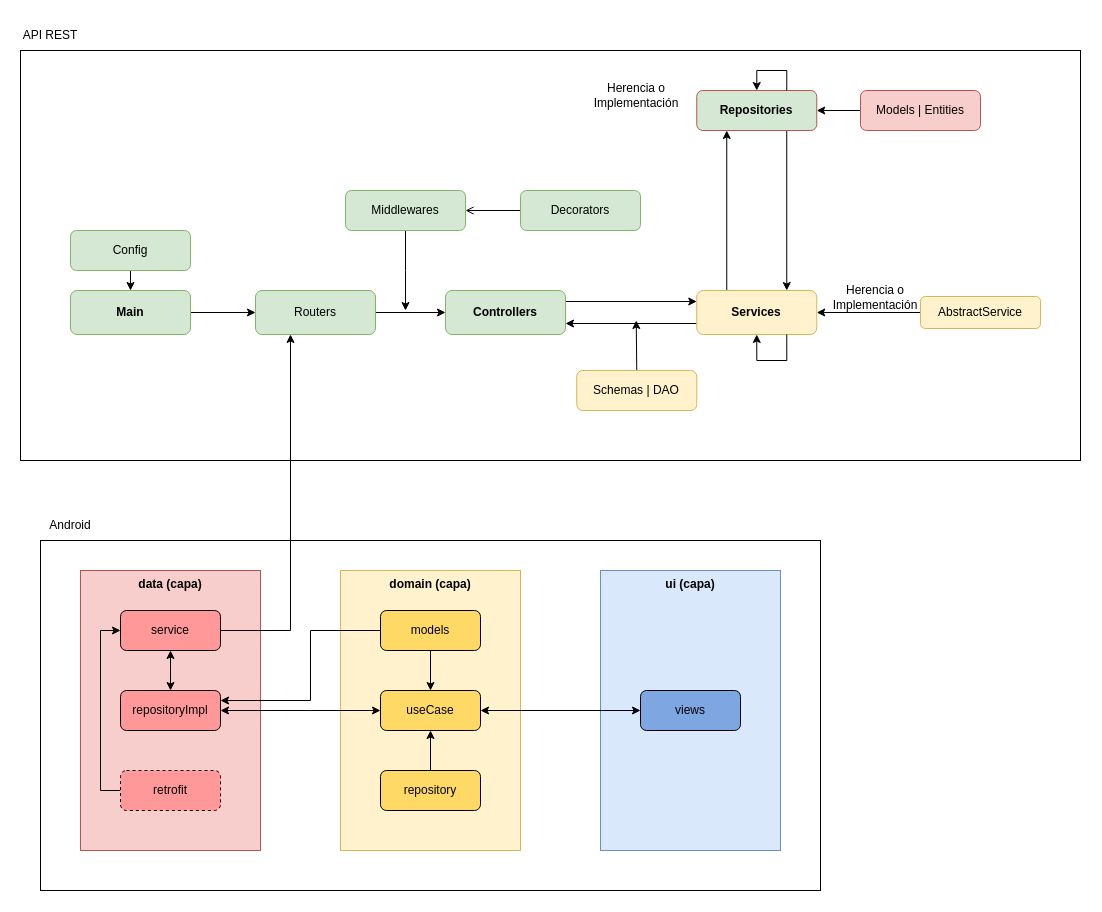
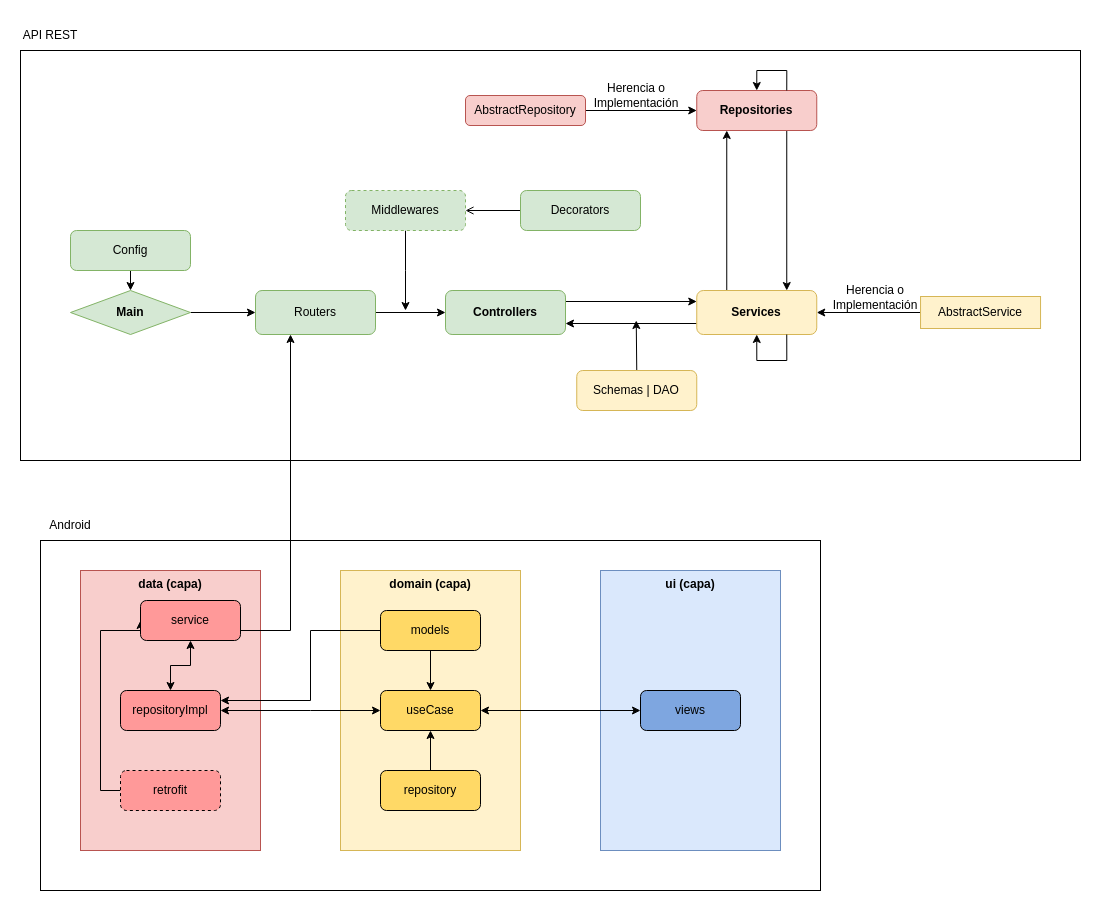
  <mxCell id="0" />
  <mxCell id="1" parent="0" />
  <mxCell id="2" value="" style="rounded=0;whiteSpace=wrap;html=1;" vertex="1" parent="1"><mxGeometry x="20" y="50" width="1060" height="410" as="geometry" /></mxCell>
  <mxCell id="3" value="" style="rounded=0;whiteSpace=wrap;html=1;" vertex="1" parent="1"><mxGeometry x="40" y="540" width="780" height="350" as="geometry" /></mxCell>
  <mxCell id="4" value="&lt;b&gt;ui (capa)&lt;/b&gt;" style="rounded=0;whiteSpace=wrap;html=1;align=center;verticalAlign=top;fillColor=#dae8fc;strokeColor=#6c8ebf;" vertex="1" parent="1"><mxGeometry x="600" y="570" width="180" height="280" as="geometry" /></mxCell>
  <mxCell id="5" value="&lt;b&gt;domain (capa)&lt;/b&gt;" style="rounded=0;whiteSpace=wrap;html=1;align=center;verticalAlign=top;fillColor=#fff2cc;strokeColor=#d6b656;" vertex="1" parent="1"><mxGeometry x="340" y="570" width="180" height="280" as="geometry" /></mxCell>
  <mxCell id="6" value="&lt;b&gt;data (capa)&lt;/b&gt;" style="rounded=0;whiteSpace=wrap;html=1;align=center;verticalAlign=top;fillColor=#f8cecc;strokeColor=#b85450;" vertex="1" parent="1"><mxGeometry x="80" y="570" width="180" height="280" as="geometry" /></mxCell>
  <mxCell id="7" value="" style="edgeStyle=orthogonalEdgeStyle;rounded=0;orthogonalLoop=1;jettySize=auto;html=1;entryX=0;entryY=0.5;entryDx=0;entryDy=0;" edge="1" parent="1" source="8" target="11"><mxGeometry relative="1" as="geometry"><Array as="points"><mxPoint x="100" y="790" /><mxPoint x="100" y="630" /></Array></mxGeometry></mxCell>
  <mxCell id="8" value="retrofit" style="rounded=1;whiteSpace=wrap;html=1;fillColor=#FF9999;strokeColor=#000000;dashed=1;" vertex="1" parent="1"><mxGeometry x="120" y="770" width="100" height="40" as="geometry" /></mxCell>
  <mxCell id="9" value="" style="edgeStyle=orthogonalEdgeStyle;rounded=0;orthogonalLoop=1;jettySize=auto;html=1;startArrow=classic;startFill=1;" edge="1" parent="1" source="11" target="13"><mxGeometry relative="1" as="geometry" /></mxCell>
  <mxCell id="10" style="edgeStyle=orthogonalEdgeStyle;rounded=0;orthogonalLoop=1;jettySize=auto;html=1;exitX=1;exitY=0.5;exitDx=0;exitDy=0;" edge="1" parent="1" source="11" target="28"><mxGeometry relative="1" as="geometry"><Array as="points"><mxPoint x="290" y="630" /></Array></mxGeometry></mxCell>
- <mxCell id="11" value="service" style="rounded=1;whiteSpace=wrap;html=1;fillColor=#FF9999;strokeColor=#000000;" vertex="1" parent="1"><mxGeometry x="120" y="610" width="100" height="40" as="geometry" /></mxCell>
+ <mxCell id="11" value="service" style="rounded=1;whiteSpace=wrap;html=1;fillColor=#FF9999;strokeColor=#000000;" vertex="1" parent="1"><mxGeometry x="140" y="600" width="100" height="40" as="geometry" /></mxCell>
  <mxCell id="12" value="" style="edgeStyle=orthogonalEdgeStyle;rounded=0;orthogonalLoop=1;jettySize=auto;html=1;entryX=0;entryY=0.5;entryDx=0;entryDy=0;strokeColor=default;flowAnimation=0;shadow=0;startArrow=classic;startFill=1;" edge="1" parent="1" source="13" target="20"><mxGeometry relative="1" as="geometry"><Array as="points"><mxPoint x="310" y="710" /><mxPoint x="310" y="710" /></Array></mxGeometry></mxCell>
  <mxCell id="13" value="repositoryImpl" style="rounded=1;whiteSpace=wrap;html=1;fillColor=#FF9999;strokeColor=#000000;" vertex="1" parent="1"><mxGeometry x="120" y="690" width="100" height="40" as="geometry" /></mxCell>
  <mxCell id="14" style="edgeStyle=orthogonalEdgeStyle;rounded=0;orthogonalLoop=1;jettySize=auto;html=1;entryX=1;entryY=0.25;entryDx=0;entryDy=0;" edge="1" parent="1" source="16" target="13"><mxGeometry relative="1" as="geometry"><Array as="points"><mxPoint x="310" y="630" /><mxPoint x="310" y="700" /></Array></mxGeometry></mxCell>
  <mxCell id="15" value="" style="edgeStyle=orthogonalEdgeStyle;rounded=0;orthogonalLoop=1;jettySize=auto;html=1;" edge="1" parent="1" source="16" target="20"><mxGeometry relative="1" as="geometry" /></mxCell>
  <mxCell id="16" value="models" style="rounded=1;whiteSpace=wrap;html=1;fillColor=#FFD966;strokeColor=#000000;" vertex="1" parent="1"><mxGeometry x="380" y="610" width="100" height="40" as="geometry" /></mxCell>
  <mxCell id="17" value="" style="edgeStyle=orthogonalEdgeStyle;rounded=0;orthogonalLoop=1;jettySize=auto;html=1;" edge="1" parent="1" source="18" target="20"><mxGeometry relative="1" as="geometry" /></mxCell>
  <mxCell id="18" value="repository" style="rounded=1;whiteSpace=wrap;html=1;fillColor=#FFD966;" vertex="1" parent="1"><mxGeometry x="380" y="770" width="100" height="40" as="geometry" /></mxCell>
  <mxCell id="19" value="" style="edgeStyle=orthogonalEdgeStyle;rounded=0;orthogonalLoop=1;jettySize=auto;html=1;entryX=0;entryY=0.5;entryDx=0;entryDy=0;startArrow=classic;startFill=1;" edge="1" parent="1" source="20" target="21"><mxGeometry relative="1" as="geometry"><mxPoint x="570" y="710" as="targetPoint" /></mxGeometry></mxCell>
  <mxCell id="20" value="useCase" style="rounded=1;whiteSpace=wrap;html=1;fillColor=#FFD966;" vertex="1" parent="1"><mxGeometry x="380" y="690" width="100" height="40" as="geometry" /></mxCell>
  <mxCell id="21" value="views" style="rounded=1;whiteSpace=wrap;html=1;fillColor=#7EA6E0;" vertex="1" parent="1"><mxGeometry x="640" y="690" width="100" height="40" as="geometry" /></mxCell>
  <mxCell id="22" value="Android" style="text;html=1;strokeColor=none;fillColor=none;align=center;verticalAlign=middle;whiteSpace=wrap;rounded=0;" vertex="1" parent="1"><mxGeometry x="40" y="510" width="60" height="30" as="geometry" /></mxCell>
  <mxCell id="23" style="edgeStyle=orthogonalEdgeStyle;rounded=0;orthogonalLoop=1;jettySize=auto;html=1;exitX=1;exitY=0.5;exitDx=0;exitDy=0;entryX=0;entryY=0.5;entryDx=0;entryDy=0;" edge="1" parent="1" source="24" target="28"><mxGeometry relative="1" as="geometry" /></mxCell>
- <mxCell id="24" value="&lt;b&gt;Main&lt;/b&gt;" style="rounded=1;whiteSpace=wrap;html=1;fillColor=#d5e8d4;strokeColor=#82b366;" vertex="1" parent="1"><mxGeometry x="70" width="120" height="44" as="geometry" y="290" /></mxCell>
+ <mxCell id="24" value="&lt;b&gt;Main&lt;/b&gt;" style="rhombus;whiteSpace=wrap;html=1;fillColor=#d5e8d4;strokeColor=#82b366;" vertex="1" parent="1"><mxGeometry x="70" width="120" height="44" as="geometry" y="290" /></mxCell>
  <mxCell id="25" style="edgeStyle=orthogonalEdgeStyle;rounded=0;orthogonalLoop=1;jettySize=auto;html=1;exitX=0.5;exitY=1;exitDx=0;exitDy=0;entryX=0.5;entryY=0;entryDx=0;entryDy=0;" edge="1" parent="1" source="26" target="24"><mxGeometry relative="1" as="geometry" /></mxCell>
  <mxCell id="26" value="&lt;span&gt;Config&lt;/span&gt;" style="rounded=1;whiteSpace=wrap;html=1;fillColor=#d5e8d4;strokeColor=#82b366;fontStyle=0" vertex="1" parent="1"><mxGeometry x="70" y="230" width="120" height="40" as="geometry" /></mxCell>
  <mxCell id="27" style="edgeStyle=orthogonalEdgeStyle;rounded=0;orthogonalLoop=1;jettySize=auto;html=1;exitX=1;exitY=0.5;exitDx=0;exitDy=0;entryX=0;entryY=0.5;entryDx=0;entryDy=0;" edge="1" parent="1" source="28" target="30"><mxGeometry relative="1" as="geometry" /></mxCell>
  <mxCell id="28" value="&lt;span&gt;Routers&lt;br&gt;&lt;/span&gt;" style="rounded=1;whiteSpace=wrap;html=1;fillColor=#d5e8d4;strokeColor=#82b366;fontStyle=0" vertex="1" parent="1"><mxGeometry x="255" width="120" height="44" as="geometry" y="290" /></mxCell>
  <mxCell id="29" style="edgeStyle=orthogonalEdgeStyle;rounded=0;orthogonalLoop=1;jettySize=auto;html=1;exitX=1;exitY=0.25;exitDx=0;exitDy=0;entryX=0;entryY=0.25;entryDx=0;entryDy=0;fontColor=#000000;" edge="1" parent="1" source="30" target="40"><mxGeometry relative="1" as="geometry" /></mxCell>
  <mxCell id="30" value="&lt;b&gt;Controllers&lt;/b&gt;" style="rounded=1;whiteSpace=wrap;html=1;fillColor=#d5e8d4;strokeColor=#82b366;" vertex="1" parent="1"><mxGeometry x="445" width="120" height="44" as="geometry" y="290" /></mxCell>
  <mxCell id="31" style="edgeStyle=orthogonalEdgeStyle;rounded=0;orthogonalLoop=1;jettySize=auto;html=1;exitX=0.5;exitY=0;exitDx=0;exitDy=0;fontColor=#000000;" edge="1" parent="1" source="32"><mxGeometry relative="1" as="geometry"><mxPoint x="635.75" y="320" as="targetPoint" /></mxGeometry></mxCell>
  <mxCell id="32" value="&lt;span&gt;Schemas | DAO&lt;/span&gt;" style="rounded=1;whiteSpace=wrap;html=1;fillColor=#fff2cc;strokeColor=#d6b656;fontStyle=0" vertex="1" parent="1"><mxGeometry x="576.25" y="370" width="120" height="40" as="geometry" /></mxCell>
  <mxCell id="33" value="Herencia o Implementación" style="text;html=1;strokeColor=none;fillColor=none;align=center;verticalAlign=middle;whiteSpace=wrap;rounded=0;" vertex="1" parent="1"><mxGeometry x="606.25" y="80" width="60" height="30" as="geometry" /></mxCell>
+ <mxCell id="34" style="edgeStyle=orthogonalEdgeStyle;rounded=0;orthogonalLoop=1;jettySize=auto;html=1;exitX=1;exitY=0.5;exitDx=0;exitDy=0;entryX=0;entryY=0.5;entryDx=0;entryDy=0;fontColor=#000000;" edge="1" parent="1" source="35" target="37"><mxGeometry relative="1" as="geometry" /></mxCell>
+ <mxCell id="35" value="AbstractRepository" style="rounded=1;whiteSpace=wrap;html=1;fillColor=#f8cecc;strokeColor=#b85450;fontColor=#000000;" vertex="1" parent="1"><mxGeometry x="465" y="95" width="120" height="30" as="geometry" /></mxCell>
  <mxCell id="36" style="edgeStyle=orthogonalEdgeStyle;rounded=0;orthogonalLoop=1;jettySize=auto;html=1;exitX=0.75;exitY=1;exitDx=0;exitDy=0;entryX=0.75;entryY=0;entryDx=0;entryDy=0;fontColor=#000000;" edge="1" parent="1" source="37" target="40"><mxGeometry relative="1" as="geometry" /></mxCell>
- <mxCell id="37" value="&lt;b&gt;Repositories&lt;/b&gt;" style="rounded=1;whiteSpace=wrap;html=1;fillColor=#d5e8d4;strokeColor=#b85450;fontColor=#000000;" vertex="1" parent="1"><mxGeometry x="696.25" y="90" width="120" height="40" as="geometry" /></mxCell>
+ <mxCell id="37" value="&lt;b&gt;Repositories&lt;/b&gt;" style="rounded=1;whiteSpace=wrap;html=1;fillColor=#f8cecc;strokeColor=#b85450;fontColor=#000000;" vertex="1" parent="1"><mxGeometry x="696.25" y="90" width="120" height="40" as="geometry" /></mxCell>
  <mxCell id="38" style="edgeStyle=orthogonalEdgeStyle;rounded=0;orthogonalLoop=1;jettySize=auto;html=1;exitX=0.25;exitY=0;exitDx=0;exitDy=0;entryX=0.25;entryY=1;entryDx=0;entryDy=0;fontColor=#000000;" edge="1" parent="1" source="40" target="37"><mxGeometry relative="1" as="geometry" /></mxCell>
  <mxCell id="39" style="edgeStyle=orthogonalEdgeStyle;rounded=0;orthogonalLoop=1;jettySize=auto;html=1;exitX=0;exitY=0.75;exitDx=0;exitDy=0;entryX=1;entryY=0.75;entryDx=0;entryDy=0;fontColor=#000000;" edge="1" parent="1" source="40" target="30"><mxGeometry relative="1" as="geometry" /></mxCell>
  <mxCell id="40" value="&lt;b&gt;Services&lt;/b&gt;" style="rounded=1;whiteSpace=wrap;html=1;fillColor=#fff2cc;strokeColor=#d6b656;" vertex="1" parent="1"><mxGeometry x="696.25" width="120" height="44" as="geometry" y="290" /></mxCell>
  <mxCell id="41" style="edgeStyle=orthogonalEdgeStyle;rounded=0;orthogonalLoop=1;jettySize=auto;html=1;exitX=0;exitY=0.5;exitDx=0;exitDy=0;entryX=1;entryY=0.5;entryDx=0;entryDy=0;" edge="1" parent="1" source="42" target="40"><mxGeometry relative="1" as="geometry" /></mxCell>
- <mxCell id="42" value="AbstractService" style="rounded=1;whiteSpace=wrap;html=1;fillColor=#fff2cc;strokeColor=#d6b656;" vertex="1" parent="1"><mxGeometry x="920.05" y="296" width="120" height="32" as="geometry" /></mxCell>
+ <mxCell id="42" value="AbstractService" style="whiteSpace=wrap;html=1;fillColor=#fff2cc;strokeColor=#d6b656;rounded=0;" vertex="1" parent="1"><mxGeometry x="920.05" y="296" width="120" height="32" as="geometry" /></mxCell>
  <mxCell id="43" value="Herencia o Implementación" style="text;html=1;strokeColor=none;fillColor=none;align=center;verticalAlign=middle;whiteSpace=wrap;rounded=0;" vertex="1" parent="1"><mxGeometry x="845" y="282" width="60" height="30" as="geometry" /></mxCell>
  <mxCell id="44" style="edgeStyle=orthogonalEdgeStyle;rounded=0;orthogonalLoop=1;jettySize=auto;html=1;exitX=0.75;exitY=1;exitDx=0;exitDy=0;entryX=0.5;entryY=1;entryDx=0;entryDy=0;" edge="1" parent="1" source="40" target="40"><mxGeometry relative="1" as="geometry"><Array as="points"><mxPoint x="786" y="360" /><mxPoint x="756" y="360" /></Array></mxGeometry></mxCell>
  <mxCell id="45" style="edgeStyle=orthogonalEdgeStyle;rounded=0;orthogonalLoop=1;jettySize=auto;html=1;exitX=0.75;exitY=0;exitDx=0;exitDy=0;entryX=0.5;entryY=0;entryDx=0;entryDy=0;" edge="1" parent="1" source="37" target="37"><mxGeometry relative="1" as="geometry"><Array as="points"><mxPoint x="786" y="70" /><mxPoint x="756" y="70" /></Array></mxGeometry></mxCell>
  <mxCell id="46" style="edgeStyle=orthogonalEdgeStyle;rounded=0;orthogonalLoop=1;jettySize=auto;html=1;exitX=0.5;exitY=1;exitDx=0;exitDy=0;" edge="1" parent="1" source="47"><mxGeometry relative="1" as="geometry"><mxPoint x="405" y="310" as="targetPoint" /></mxGeometry></mxCell>
- <mxCell id="47" value="Middlewares" style="rounded=1;whiteSpace=wrap;html=1;fillColor=#d5e8d4;strokeColor=#82b366;" vertex="1" parent="1"><mxGeometry x="345" y="190" width="120" height="40" as="geometry" /></mxCell>
+ <mxCell id="47" value="Middlewares" style="rounded=1;whiteSpace=wrap;html=1;fillColor=#d5e8d4;strokeColor=#82b366;dashed=1;" vertex="1" parent="1"><mxGeometry x="345" y="190" width="120" height="40" as="geometry" /></mxCell>
  <mxCell id="48" style="edgeStyle=orthogonalEdgeStyle;rounded=0;orthogonalLoop=1;jettySize=auto;html=1;exitX=0;exitY=0.5;exitDx=0;exitDy=0;entryX=1;entryY=0.5;entryDx=0;entryDy=0;endArrow=open;" edge="1" parent="1" source="49" target="47"><mxGeometry relative="1" as="geometry" /></mxCell>
  <mxCell id="49" value="Decorators" style="rounded=1;whiteSpace=wrap;html=1;fillColor=#d5e8d4;strokeColor=#82b366;" vertex="1" parent="1"><mxGeometry x="520" y="190" width="120" height="40" as="geometry" /></mxCell>
- <mxCell id="50" style="edgeStyle=orthogonalEdgeStyle;rounded=0;orthogonalLoop=1;jettySize=auto;html=1;exitX=0;exitY=0.5;exitDx=0;exitDy=0;entryX=1;entryY=0.5;entryDx=0;entryDy=0;" edge="1" parent="1" source="51" target="37"><mxGeometry relative="1" as="geometry" /></mxCell>
- <mxCell id="51" value="&lt;font&gt;Models | Entities&lt;/font&gt;" style="rounded=1;whiteSpace=wrap;html=1;fillColor=#f8cecc;strokeColor=#b85450;fontColor=#000000;" vertex="1" parent="1"><mxGeometry x="860" y="90" width="120" height="40" as="geometry" /></mxCell>
  <mxCell id="52" value="API REST" style="text;html=1;strokeColor=none;fillColor=none;align=center;verticalAlign=middle;whiteSpace=wrap;rounded=0;" vertex="1" parent="1"><mxGeometry x="20" y="20" width="60" height="30" as="geometry" /></mxCell>
